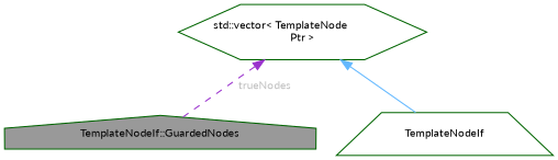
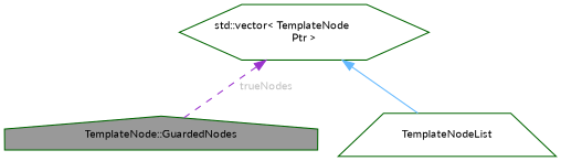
  digraph {
    fontname=Lato
    node [color=darkgreen fillcolor=white fontname=Lato fontsize=10 style=filled]
    edge [dir=back fontname=Lato fontsize=10 labelfontname=Helvetica labelfontsize=10]
-   n1 [fillcolor=grey60 fontcolor=black height=0.2 label="TemplateNodeIf::GuardedNodes" shape=house width=0.4]
-   n2 [height=0.2 label=TemplateNodeIf shape=trapezium width=0.4]
+   n1 [fillcolor=grey60 fontcolor=black height=0.2 label="TemplateNode::GuardedNodes" shape=house width=0.4]
+   n2 [height=0.2 label=TemplateNodeList shape=trapezium width=0.4]
    n3 [height=0.2 label="std::vector\< TemplateNode\lPtr \>" shape=hexagon width=0.4]
    n3 -> n1 [color=darkorchid3 fontcolor=grey label=" trueNodes" style=dashed]
    n3 -> n2 [color=steelblue1 style=solid]
  }
